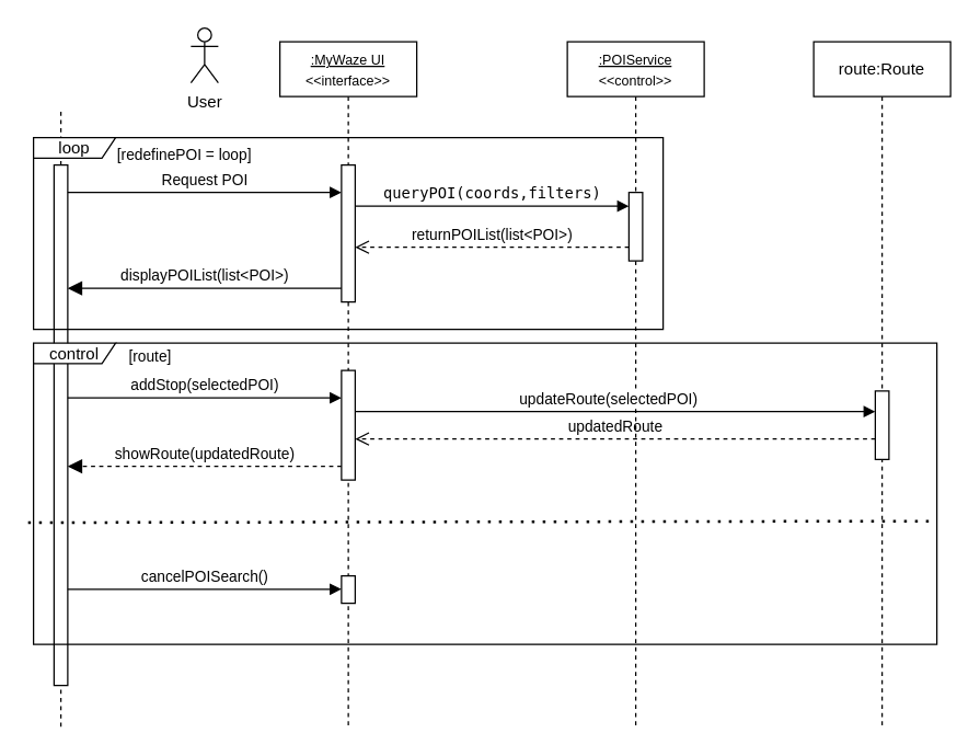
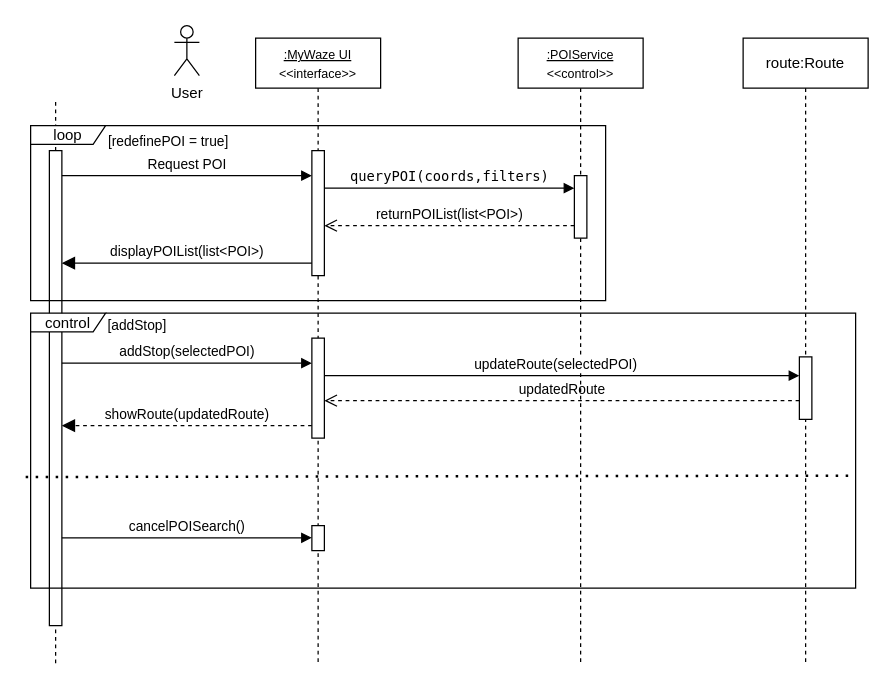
  <mxCell id="0" />
  <mxCell id="1" parent="0" />
  <mxCell id="2" value="&lt;font style=&quot;font-size: 10px;&quot;&gt;&lt;u&gt;:MyWaze UI&lt;/u&gt;&lt;/font&gt;&lt;div&gt;&lt;font style=&quot;font-size: 10px;&quot;&gt;&amp;lt;&amp;lt;interface&amp;gt;&amp;gt;&lt;/font&gt;&lt;/div&gt;" style="shape=umlLifeline;perimeter=lifelinePerimeter;whiteSpace=wrap;html=1;container=1;dropTarget=0;collapsible=0;recursiveResize=0;outlineConnect=0;portConstraint=eastwest;newEdgeStyle={&quot;edgeStyle&quot;:&quot;elbowEdgeStyle&quot;,&quot;elbow&quot;:&quot;vertical&quot;,&quot;curved&quot;:0,&quot;rounded&quot;:0};" parent="1" vertex="1"><mxGeometry x="204" y="30" width="100" height="500" as="geometry" /></mxCell>
  <mxCell id="3" value="" style="html=1;points=[[0,0,0,0,5],[0,1,0,0,-5],[1,0,0,0,5],[1,1,0,0,-5]];perimeter=orthogonalPerimeter;outlineConnect=0;targetShapes=umlLifeline;portConstraint=eastwest;newEdgeStyle={&quot;curved&quot;:0,&quot;rounded&quot;:0};" parent="2" vertex="1"><mxGeometry x="45" y="90" width="10" height="100" as="geometry" /></mxCell>
  <mxCell id="4" value="" style="html=1;points=[[0,0,0,0,5],[0,1,0,0,-5],[1,0,0,0,5],[1,1,0,0,-5]];perimeter=orthogonalPerimeter;outlineConnect=0;targetShapes=umlLifeline;portConstraint=eastwest;newEdgeStyle={&quot;curved&quot;:0,&quot;rounded&quot;:0};" parent="2" vertex="1"><mxGeometry x="-165" y="90" width="10" height="380" as="geometry" /></mxCell>
  <mxCell id="5" value="Request POI" style="html=1;verticalAlign=bottom;endArrow=block;curved=0;rounded=0;" parent="2" edge="1"><mxGeometry width="80" relative="1" as="geometry"><mxPoint x="-155" y="110" as="sourcePoint" /><mxPoint x="45.0" y="110" as="targetPoint" /></mxGeometry></mxCell>
  <mxCell id="6" value="displayPOIList(list&amp;lt;POI&amp;gt;)" style="html=1;verticalAlign=bottom;endArrow=block;endSize=8;curved=0;rounded=0;" parent="2" edge="1"><mxGeometry relative="1" as="geometry"><mxPoint x="45" y="180" as="sourcePoint" /><mxPoint x="-155" y="180" as="targetPoint" /></mxGeometry></mxCell>
  <mxCell id="7" value="&lt;code data-end=&quot;893&quot; data-start=&quot;860&quot;&gt;queryPOI(coords,filters)&lt;/code&gt;" style="html=1;verticalAlign=bottom;endArrow=block;curved=0;rounded=0;" parent="2" edge="1"><mxGeometry width="80" relative="1" as="geometry"><mxPoint x="55" y="120" as="sourcePoint" /><mxPoint x="255" y="120" as="targetPoint" /></mxGeometry></mxCell>
  <mxCell id="8" value="returnPOIList(list&amp;lt;POI&amp;gt;)" style="html=1;verticalAlign=bottom;endArrow=open;dashed=1;endSize=8;curved=0;rounded=0;" parent="2" edge="1"><mxGeometry relative="1" as="geometry"><mxPoint x="255" y="150" as="sourcePoint" /><mxPoint x="55" y="150" as="targetPoint" /></mxGeometry></mxCell>
  <mxCell id="9" value="addStop(selectedPOI)" style="html=1;verticalAlign=bottom;endArrow=block;curved=0;rounded=0;" parent="2" edge="1"><mxGeometry width="80" relative="1" as="geometry"><mxPoint x="-155" y="260" as="sourcePoint" /><mxPoint x="45.0" y="260" as="targetPoint" /></mxGeometry></mxCell>
  <mxCell id="10" value="showRoute(updatedRoute)" style="html=1;verticalAlign=bottom;endArrow=block;dashed=1;endSize=8;curved=0;rounded=0;" parent="2" edge="1"><mxGeometry relative="1" as="geometry"><mxPoint x="45" y="310" as="sourcePoint" /><mxPoint x="-155" y="310" as="targetPoint" /><mxPoint as="offset" /></mxGeometry></mxCell>
  <mxCell id="11" value="" style="html=1;points=[[0,0,0,0,5],[0,1,0,0,-5],[1,0,0,0,5],[1,1,0,0,-5]];perimeter=orthogonalPerimeter;outlineConnect=0;targetShapes=umlLifeline;portConstraint=eastwest;newEdgeStyle={&quot;curved&quot;:0,&quot;rounded&quot;:0};" parent="2" vertex="1"><mxGeometry x="45" y="240" width="10" height="80" as="geometry" /></mxCell>
  <mxCell id="12" value="updatedRoute" style="html=1;verticalAlign=bottom;endArrow=open;dashed=1;endSize=8;curved=0;rounded=0;" parent="2" edge="1"><mxGeometry relative="1" as="geometry"><mxPoint x="435" y="290" as="sourcePoint" /><mxPoint x="55" y="290" as="targetPoint" /></mxGeometry></mxCell>
  <mxCell id="13" value="&lt;font style=&quot;font-size: 10px;&quot;&gt;&lt;u&gt;:POIService&lt;/u&gt;&lt;/font&gt;&lt;div&gt;&lt;span style=&quot;font-size: 10px;&quot;&gt;&amp;lt;&amp;lt;control&amp;gt;&amp;gt;&lt;/span&gt;&lt;/div&gt;" style="shape=umlLifeline;perimeter=lifelinePerimeter;whiteSpace=wrap;html=1;container=1;dropTarget=0;collapsible=0;recursiveResize=0;outlineConnect=0;portConstraint=eastwest;newEdgeStyle={&quot;edgeStyle&quot;:&quot;elbowEdgeStyle&quot;,&quot;elbow&quot;:&quot;vertical&quot;,&quot;curved&quot;:0,&quot;rounded&quot;:0};" parent="1" vertex="1"><mxGeometry x="414" y="30" width="100" height="500" as="geometry" /></mxCell>
  <mxCell id="14" value="" style="html=1;points=[[0,0,0,0,5],[0,1,0,0,-5],[1,0,0,0,5],[1,1,0,0,-5]];perimeter=orthogonalPerimeter;outlineConnect=0;targetShapes=umlLifeline;portConstraint=eastwest;newEdgeStyle={&quot;curved&quot;:0,&quot;rounded&quot;:0};" parent="13" vertex="1"><mxGeometry x="45" y="110" width="10" height="50" as="geometry" /></mxCell>
  <mxCell id="15" value="" style="endArrow=none;dashed=1;html=1;rounded=0;" parent="1" source="4" edge="1"><mxGeometry width="50" height="50" relative="1" as="geometry"><mxPoint x="44" y="330" as="sourcePoint" /><mxPoint x="44" y="80" as="targetPoint" /></mxGeometry></mxCell>
  <mxCell id="16" value="User" style="shape=umlActor;verticalLabelPosition=bottom;verticalAlign=top;html=1;outlineConnect=0;" parent="1" vertex="1"><mxGeometry x="139" y="20" width="20" height="40" as="geometry" /></mxCell>
  <mxCell id="17" value="" style="endArrow=none;dashed=1;html=1;rounded=0;" parent="1" target="4" edge="1"><mxGeometry width="50" height="50" relative="1" as="geometry"><mxPoint x="44" y="530" as="sourcePoint" /><mxPoint x="44" y="80" as="targetPoint" /></mxGeometry></mxCell>
  <mxCell id="18" value="route:Route" style="shape=umlLifeline;perimeter=lifelinePerimeter;whiteSpace=wrap;html=1;container=1;dropTarget=0;collapsible=0;recursiveResize=0;outlineConnect=0;portConstraint=eastwest;newEdgeStyle={&quot;curved&quot;:0,&quot;rounded&quot;:0};" parent="1" vertex="1"><mxGeometry x="594" y="30" width="100" height="500" as="geometry" /></mxCell>
  <mxCell id="19" value="" style="html=1;points=[[0,0,0,0,5],[0,1,0,0,-5],[1,0,0,0,5],[1,1,0,0,-5]];perimeter=orthogonalPerimeter;outlineConnect=0;targetShapes=umlLifeline;portConstraint=eastwest;newEdgeStyle={&quot;curved&quot;:0,&quot;rounded&quot;:0};" parent="18" vertex="1"><mxGeometry x="45" y="255" width="10" height="50" as="geometry" /></mxCell>
  <mxCell id="20" value="loop" style="shape=umlFrame;whiteSpace=wrap;html=1;pointerEvents=0;width=60;height=15;" parent="1" vertex="1"><mxGeometry x="24" y="100" width="460" height="140" as="geometry" /></mxCell>
- <mxCell id="21" value="[redefinePOI = loop]" style="text;html=1;align=center;verticalAlign=middle;resizable=0;points=[];autosize=1;strokeColor=none;fillColor=none;fontSize=11;" parent="1" vertex="1"><mxGeometry x="74" y="98" width="120" height="30" as="geometry" /></mxCell>
+ <mxCell id="21" value="[redefinePOI = true]" style="text;html=1;align=center;verticalAlign=middle;resizable=0;points=[];autosize=1;strokeColor=none;fillColor=none;fontSize=11;" parent="1" vertex="1"><mxGeometry x="74" y="98" width="120" height="30" as="geometry" /></mxCell>
  <mxCell id="22" value="control" style="shape=umlFrame;whiteSpace=wrap;html=1;pointerEvents=0;width=60;height=15;" parent="1" vertex="1"><mxGeometry x="24" y="250" width="660" height="220" as="geometry" /></mxCell>
  <mxCell id="23" value="updateRoute(selectedPOI)" style="html=1;verticalAlign=bottom;endArrow=block;curved=0;rounded=0;" parent="1" edge="1"><mxGeometry x="-0.026" width="80" relative="1" as="geometry"><mxPoint x="259" y="300" as="sourcePoint" /><mxPoint x="639" y="300" as="targetPoint" /><mxPoint as="offset" /></mxGeometry></mxCell>
  <mxCell id="24" value="" style="endArrow=none;dashed=1;html=1;dashPattern=1 3;strokeWidth=2;rounded=0;exitX=-0.005;exitY=0.479;exitDx=0;exitDy=0;exitPerimeter=0;entryX=1.001;entryY=0.474;entryDx=0;entryDy=0;entryPerimeter=0;" edge="1" parent="1"><mxGeometry width="50" height="50" relative="1" as="geometry"><mxPoint x="20.04" y="381.1" as="sourcePoint" /><mxPoint x="684" y="380" as="targetPoint" /></mxGeometry></mxCell>
  <mxCell id="25" value="" style="html=1;points=[[0,0,0,0,5],[0,1,0,0,-5],[1,0,0,0,5],[1,1,0,0,-5]];perimeter=orthogonalPerimeter;outlineConnect=0;targetShapes=umlLifeline;portConstraint=eastwest;newEdgeStyle={&quot;curved&quot;:0,&quot;rounded&quot;:0};" vertex="1" parent="1"><mxGeometry x="249" y="420" width="10" height="20" as="geometry" /></mxCell>
  <mxCell id="26" value="cancelPOISearch()" style="html=1;verticalAlign=bottom;endArrow=block;curved=0;rounded=0;" edge="1" parent="1"><mxGeometry width="80" relative="1" as="geometry"><mxPoint x="49" y="429.71" as="sourcePoint" /><mxPoint x="249" y="429.71" as="targetPoint" /></mxGeometry></mxCell>
- <mxCell id="27" value="[route]" style="text;html=1;align=center;verticalAlign=middle;resizable=0;points=[];autosize=1;strokeColor=none;fillColor=none;fontSize=11;" vertex="1" parent="1"><mxGeometry x="74" y="245" width="70" height="30" as="geometry" /></mxCell>
+ <mxCell id="27" value="[addStop]" style="text;html=1;align=center;verticalAlign=middle;resizable=0;points=[];autosize=1;strokeColor=none;fillColor=none;fontSize=11;" vertex="1" parent="1"><mxGeometry x="74" y="245" width="70" height="30" as="geometry" /></mxCell>
